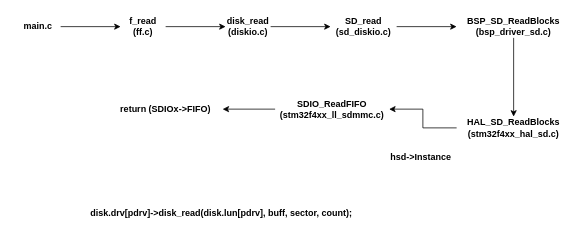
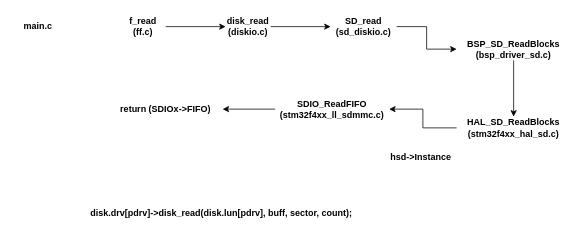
  <mxCell id="0" />
  <mxCell id="1" parent="0" />
- <mxCell id="2" value="" style="edgeStyle=orthogonalEdgeStyle;rounded=0;orthogonalLoop=1;jettySize=auto;html=1;" parent="1" source="3" target="5" edge="1"><mxGeometry relative="1" as="geometry" /></mxCell>
  <mxCell id="3" value="&lt;b&gt;main.c&lt;/b&gt;" style="text;html=1;strokeColor=none;fillColor=none;align=center;verticalAlign=middle;whiteSpace=wrap;rounded=0;" parent="1" vertex="1"><mxGeometry x="20" y="20" width="60" height="30" as="geometry" /></mxCell>
  <mxCell id="4" value="" style="edgeStyle=orthogonalEdgeStyle;rounded=0;orthogonalLoop=1;jettySize=auto;html=1;" parent="1" source="5" target="7" edge="1"><mxGeometry relative="1" as="geometry" /></mxCell>
  <mxCell id="5" value="&lt;b&gt;f_read&lt;br&gt;(ff.c)&lt;br&gt;&lt;/b&gt;" style="text;html=1;strokeColor=none;fillColor=none;align=center;verticalAlign=middle;whiteSpace=wrap;rounded=0;" parent="1" vertex="1"><mxGeometry x="160" y="20" width="60" height="30" as="geometry" /></mxCell>
  <mxCell id="6" value="" style="edgeStyle=orthogonalEdgeStyle;rounded=0;orthogonalLoop=1;jettySize=auto;html=1;" parent="1" source="7" target="10" edge="1"><mxGeometry relative="1" as="geometry" /></mxCell>
  <mxCell id="7" value="&lt;b&gt;disk_read&lt;br&gt;(diskio.c)&lt;br&gt;&lt;/b&gt;" style="text;html=1;strokeColor=none;fillColor=none;align=center;verticalAlign=middle;whiteSpace=wrap;rounded=0;" parent="1" vertex="1"><mxGeometry x="300" y="20" width="60" height="30" as="geometry" /></mxCell>
  <mxCell id="8" value="disk.drv[pdrv]-&gt;disk_read(disk.lun[pdrv], buff, sector, count);" style="text;whiteSpace=wrap;fontStyle=1" parent="1" vertex="1"><mxGeometry x="118" y="270" width="360" height="28" as="geometry" /></mxCell>
  <mxCell id="9" value="" style="edgeStyle=orthogonalEdgeStyle;rounded=0;orthogonalLoop=1;jettySize=auto;html=1;" edge="1" parent="1" source="10" target="12"><mxGeometry relative="1" as="geometry" /></mxCell>
  <mxCell id="10" value="&lt;b&gt;SD_read&lt;br&gt;(sd_diskio.c)&lt;br&gt;&lt;/b&gt;" style="text;html=1;strokeColor=none;fillColor=none;align=center;verticalAlign=middle;whiteSpace=wrap;rounded=0;" parent="1" vertex="1"><mxGeometry x="440" y="20" width="88" height="30" as="geometry" /></mxCell>
  <mxCell id="11" value="" style="edgeStyle=orthogonalEdgeStyle;rounded=0;orthogonalLoop=1;jettySize=auto;html=1;" edge="1" parent="1" source="12" target="14"><mxGeometry relative="1" as="geometry" /></mxCell>
- <mxCell id="12" value="&lt;b&gt;BSP_SD_ReadBlocks&lt;/b&gt;&lt;br&gt;&lt;b&gt;(bsp_driver_sd.c)&lt;/b&gt;" style="text;html=1;strokeColor=none;fillColor=none;align=center;verticalAlign=middle;whiteSpace=wrap;rounded=0;" vertex="1" parent="1"><mxGeometry x="608" y="20" width="152" height="30" as="geometry" /></mxCell>
+ <mxCell id="12" value="&lt;b&gt;BSP_SD_ReadBlocks&lt;/b&gt;&lt;br&gt;&lt;b&gt;(bsp_driver_sd.c)&lt;/b&gt;" style="text;html=1;strokeColor=none;fillColor=none;align=center;verticalAlign=middle;whiteSpace=wrap;rounded=0;" vertex="1" parent="1"><mxGeometry x="608" y="50" width="152" height="30" as="geometry" /></mxCell>
  <mxCell id="13" value="" style="edgeStyle=orthogonalEdgeStyle;rounded=0;orthogonalLoop=1;jettySize=auto;html=1;" edge="1" parent="1" source="14" target="16"><mxGeometry relative="1" as="geometry" /></mxCell>
  <mxCell id="14" value="&lt;b&gt;HAL_SD_ReadBlocks&lt;br&gt;(stm32f4xx_hal_sd.c)&lt;/b&gt;" style="text;html=1;strokeColor=none;fillColor=none;align=center;verticalAlign=middle;whiteSpace=wrap;rounded=0;" vertex="1" parent="1"><mxGeometry x="608" y="155" width="152" height="30" as="geometry" /></mxCell>
  <mxCell id="15" value="" style="edgeStyle=orthogonalEdgeStyle;rounded=0;orthogonalLoop=1;jettySize=auto;html=1;" edge="1" parent="1" source="16" target="18"><mxGeometry relative="1" as="geometry" /></mxCell>
  <mxCell id="16" value="&lt;b&gt;SDIO_ReadFIFO&lt;br&gt;(stm32f4xx_ll_sdmmc.c)&lt;/b&gt;" style="text;html=1;strokeColor=none;fillColor=none;align=center;verticalAlign=middle;whiteSpace=wrap;rounded=0;" vertex="1" parent="1"><mxGeometry x="366" y="130" width="152" height="30" as="geometry" /></mxCell>
  <mxCell id="17" value="hsd-&gt;Instance" style="text;whiteSpace=wrap;fontStyle=1" vertex="1" parent="1"><mxGeometry x="518" y="195" width="99" height="28" as="geometry" /></mxCell>
  <mxCell id="18" value="&lt;b&gt;return (SDIOx-&amp;gt;FIFO)&lt;/b&gt;" style="text;html=1;strokeColor=none;fillColor=none;align=center;verticalAlign=middle;whiteSpace=wrap;rounded=0;" vertex="1" parent="1"><mxGeometry x="144" y="130" width="152" height="30" as="geometry" /></mxCell>
